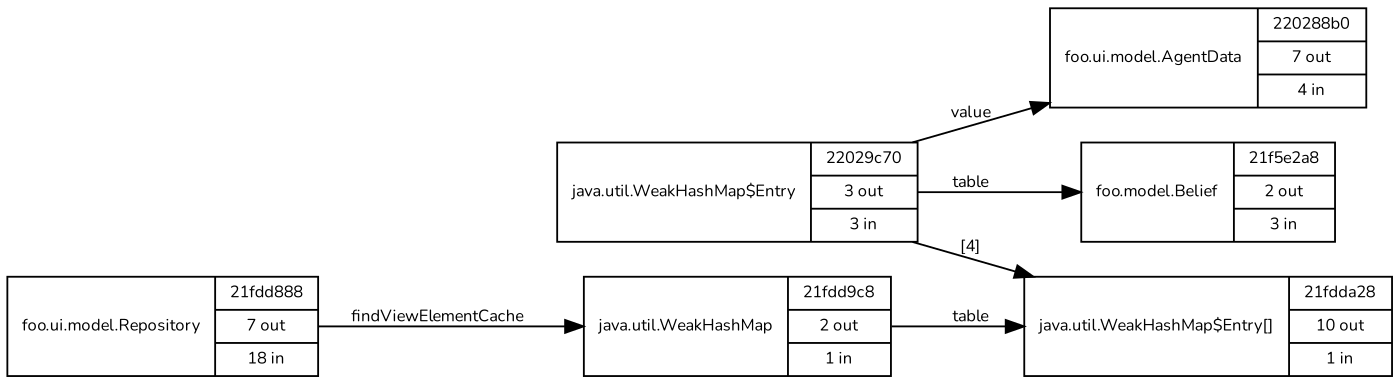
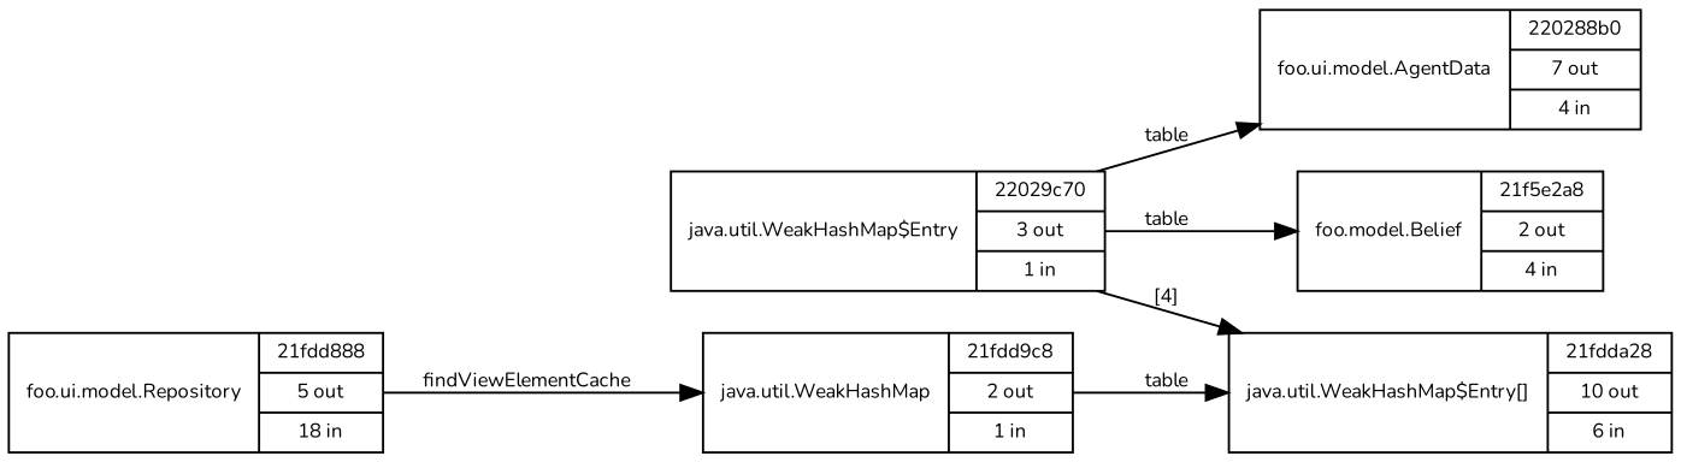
  digraph {
    fontname=Nunito
    rankdir=LR
    node [fontname=Nunito fontsize=9 shape=record]
    edge [fontname=Nunito fontsize=9]
-   n1 [label="{java.util.WeakHashMap$Entry|{22029c70|3 out|3 in}}"]
+   n1 [label="{java.util.WeakHashMap$Entry|{22029c70|3 out|1 in}}"]
    n2 [label="{foo.ui.model.AgentData|{220288b0|7 out|4 in}}"]
-   n3 [label="{foo.model.Belief|{21f5e2a8|2 out|3 in}}"]
-   n4 [label="{java.util.WeakHashMap$Entry[]|{21fdda28|10 out|1 in}}"]
-   n5 [label="{foo.ui.model.Repository|{21fdd888|7 out|18 in}}"]
+   n3 [label="{foo.model.Belief|{21f5e2a8|2 out|4 in}}"]
+   n4 [label="{java.util.WeakHashMap$Entry[]|{21fdda28|10 out|6 in}}"]
+   n5 [label="{foo.ui.model.Repository|{21fdd888|5 out|18 in}}"]
    n6 [label="{java.util.WeakHashMap|{21fdd9c8|2 out|1 in}}"]
-   n1 -> n2 [label=value]
+   n1 -> n2 [label=table]
    n1 -> n3 [label=table]
    n1 -> n4 [label="[4]"]
    n5 -> n6 [label=findViewElementCache]
    n6 -> n4 [label=table]
  }
